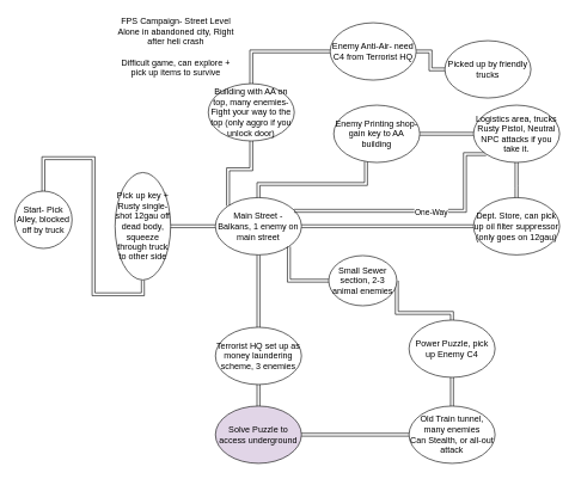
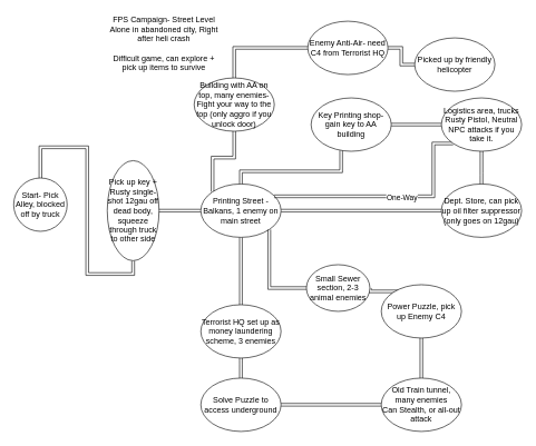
  <mxCell id="0" />
  <mxCell id="1" parent="0" />
  <mxCell id="2" value="Start- Pick Alley, blocked off by truck" style="ellipse;whiteSpace=wrap;html=1;aspect=fixed;" parent="1" vertex="1"><mxGeometry x="20" y="266" width="80" height="80" as="geometry" /></mxCell>
  <mxCell id="3" value="FPS Campaign- Street Level&lt;br&gt;Alone in abandoned city, Right after heli crash&lt;br&gt;&lt;br&gt;Difficult game, can explore + pick up items to survive" style="text;html=1;strokeColor=none;fillColor=none;align=center;verticalAlign=middle;whiteSpace=wrap;rounded=0;" parent="1" vertex="1"><mxGeometry x="160" y="20" width="170" height="90" as="geometry" /></mxCell>
  <mxCell id="4" style="edgeStyle=orthogonalEdgeStyle;shape=link;rounded=0;orthogonalLoop=1;jettySize=auto;html=1;exitX=0.5;exitY=1;exitDx=0;exitDy=0;entryX=0.5;entryY=0;entryDx=0;entryDy=0;strokeColor=default;" edge="1" parent="1" source="5" target="2"><mxGeometry relative="1" as="geometry" /></mxCell>
  <mxCell id="5" value="Pick up key + Rusty single-shot 12gau off dead body, squeeze through truck to other side" style="ellipse;whiteSpace=wrap;html=1;" parent="1" vertex="1"><mxGeometry x="160" y="240" width="77.5" height="150" as="geometry" /></mxCell>
  <mxCell id="6" style="edgeStyle=orthogonalEdgeStyle;rounded=0;orthogonalLoop=1;jettySize=auto;html=1;entryX=0;entryY=0.5;entryDx=0;entryDy=0;exitX=1;exitY=0.5;exitDx=0;exitDy=0;shape=link;" parent="1" source="5" target="11" edge="1"><mxGeometry relative="1" as="geometry"><mxPoint x="360" y="410" as="sourcePoint" /></mxGeometry></mxCell>
  <mxCell id="7" style="edgeStyle=orthogonalEdgeStyle;rounded=0;orthogonalLoop=1;jettySize=auto;html=1;exitX=0.5;exitY=1;exitDx=0;exitDy=0;shape=link;" parent="1" source="11" target="13" edge="1"><mxGeometry relative="1" as="geometry" /></mxCell>
  <mxCell id="8" style="edgeStyle=orthogonalEdgeStyle;rounded=0;orthogonalLoop=1;jettySize=auto;html=1;shape=link;exitX=0.5;exitY=0;exitDx=0;exitDy=0;" parent="1" source="11" target="17" edge="1"><mxGeometry relative="1" as="geometry"><Array as="points"><mxPoint x="360" y="256" /><mxPoint x="510" y="256" /></Array><mxPoint x="430" y="201.556" as="sourcePoint" /></mxGeometry></mxCell>
  <mxCell id="9" style="edgeStyle=orthogonalEdgeStyle;rounded=0;orthogonalLoop=1;jettySize=auto;html=1;exitX=1;exitY=0.5;exitDx=0;exitDy=0;entryX=0;entryY=0.5;entryDx=0;entryDy=0;shape=link;" parent="1" source="11" target="19" edge="1"><mxGeometry relative="1" as="geometry" /></mxCell>
  <mxCell id="10" style="edgeStyle=orthogonalEdgeStyle;shape=link;rounded=0;orthogonalLoop=1;jettySize=auto;html=1;exitX=0;exitY=0;exitDx=0;exitDy=0;strokeColor=default;" edge="1" parent="1" source="11" target="33"><mxGeometry relative="1" as="geometry" /></mxCell>
- <mxCell id="11" value="Main Street - Balkans, 1 enemy on main street" style="ellipse;whiteSpace=wrap;html=1;" parent="1" vertex="1"><mxGeometry x="300" y="275" width="120" height="80" as="geometry" /></mxCell>
+ <mxCell id="11" value="Printing Street - Balkans, 1 enemy on main street" style="ellipse;whiteSpace=wrap;html=1;" parent="1" vertex="1"><mxGeometry x="300" y="275" width="120" height="80" as="geometry" /></mxCell>
  <mxCell id="12" style="edgeStyle=orthogonalEdgeStyle;rounded=0;orthogonalLoop=1;jettySize=auto;html=1;exitX=0.5;exitY=1;exitDx=0;exitDy=0;shape=link;" parent="1" source="13" target="15" edge="1"><mxGeometry relative="1" as="geometry" /></mxCell>
  <mxCell id="13" value="Terrorist HQ set up as money laundering scheme, 3 enemies" style="ellipse;whiteSpace=wrap;html=1;" parent="1" vertex="1"><mxGeometry x="300" y="456" width="120" height="80" as="geometry" /></mxCell>
  <mxCell id="14" style="edgeStyle=orthogonalEdgeStyle;rounded=0;orthogonalLoop=1;jettySize=auto;html=1;exitX=1;exitY=0.5;exitDx=0;exitDy=0;shape=link;" parent="1" source="15" target="27" edge="1"><mxGeometry relative="1" as="geometry" /></mxCell>
- <mxCell id="15" value="Solve Puzzle to access underground" style="ellipse;whiteSpace=wrap;html=1;fillColor=#e1d5e7;" parent="1" vertex="1"><mxGeometry x="300" y="566" width="120" height="80" as="geometry" /></mxCell>
+ <mxCell id="15" value="Solve Puzzle to access underground" style="ellipse;whiteSpace=wrap;html=1;" parent="1" vertex="1"><mxGeometry x="300" y="566" width="120" height="80" as="geometry" /></mxCell>
  <mxCell id="16" style="edgeStyle=orthogonalEdgeStyle;rounded=0;orthogonalLoop=1;jettySize=auto;html=1;exitX=1;exitY=0.5;exitDx=0;exitDy=0;shape=link;" parent="1" source="17" target="22" edge="1"><mxGeometry relative="1" as="geometry" /></mxCell>
- <mxCell id="17" value="Enemy Printing shop- gain key to AA building" style="ellipse;whiteSpace=wrap;html=1;" parent="1" vertex="1"><mxGeometry x="465" y="146" width="120" height="80" as="geometry" /></mxCell>
+ <mxCell id="17" value="Key Printing shop- gain key to AA building" style="ellipse;whiteSpace=wrap;html=1;" parent="1" vertex="1"><mxGeometry x="465" y="146" width="120" height="80" as="geometry" /></mxCell>
  <mxCell id="18" style="edgeStyle=orthogonalEdgeStyle;rounded=0;orthogonalLoop=1;jettySize=auto;html=1;exitX=0.5;exitY=0;exitDx=0;exitDy=0;entryX=0.5;entryY=1;entryDx=0;entryDy=0;verticalAlign=middle;strokeColor=default;shape=link;" parent="1" source="19" target="22" edge="1"><mxGeometry relative="1" as="geometry"><Array as="points"><mxPoint x="645" y="260" /><mxPoint x="690" y="260" /></Array></mxGeometry></mxCell>
  <mxCell id="19" value="Dept. Store, can pick up oil filter suppressor (only goes on 12gau)" style="ellipse;whiteSpace=wrap;html=1;" parent="1" vertex="1"><mxGeometry x="660" y="275" width="120" height="80" as="geometry" /></mxCell>
  <mxCell id="20" style="edgeStyle=orthogonalEdgeStyle;rounded=0;orthogonalLoop=1;jettySize=auto;html=1;exitX=0;exitY=1;exitDx=0;exitDy=0;entryX=0.913;entryY=0.231;entryDx=0;entryDy=0;entryPerimeter=0;shape=link;strokeColor=default;" parent="1" source="22" target="11" edge="1"><mxGeometry relative="1" as="geometry"><Array as="points"><mxPoint x="648" y="214" /><mxPoint x="648" y="294" /></Array></mxGeometry></mxCell>
  <mxCell id="21" value="One-Way" style="edgeLabel;html=1;align=center;verticalAlign=middle;resizable=0;points=[];" parent="20" vertex="1" connectable="0"><mxGeometry x="-0.099" y="1" relative="1" as="geometry"><mxPoint as="offset" /></mxGeometry></mxCell>
  <mxCell id="22" value="Logistics area, trucks&lt;br&gt;Rusty Pistol, Neutral NPC attacks if you take it." style="ellipse;whiteSpace=wrap;html=1;" parent="1" vertex="1"><mxGeometry x="660" y="146" width="120" height="80" as="geometry" /></mxCell>
  <mxCell id="23" style="edgeStyle=orthogonalEdgeStyle;rounded=0;orthogonalLoop=1;jettySize=auto;html=1;exitX=1;exitY=0.5;exitDx=0;exitDy=0;shape=link;" parent="1" source="24" target="25" edge="1"><mxGeometry relative="1" as="geometry" /></mxCell>
  <mxCell id="24" value="Enemy Anti-Air- need C4 from Terrorist HQ" style="ellipse;whiteSpace=wrap;html=1;" parent="1" vertex="1"><mxGeometry x="460" y="31" width="120" height="80" as="geometry" /></mxCell>
- <mxCell id="25" value="Picked up by friendly trucks" style="ellipse;whiteSpace=wrap;html=1;perimeter=ellipsePerimeter;gradientColor=none;fillColor=default;" parent="1" vertex="1"><mxGeometry x="620" y="56" width="120" height="80" as="geometry" /></mxCell>
+ <mxCell id="25" value="Picked up by friendly helicopter" style="ellipse;whiteSpace=wrap;html=1;perimeter=ellipsePerimeter;gradientColor=none;fillColor=default;" parent="1" vertex="1"><mxGeometry x="620" y="56" width="120" height="80" as="geometry" /></mxCell>
  <mxCell id="26" style="edgeStyle=orthogonalEdgeStyle;rounded=0;orthogonalLoop=1;jettySize=auto;html=1;shape=link;entryX=0.5;entryY=1;entryDx=0;entryDy=0;" parent="1" source="27" target="29" edge="1"><mxGeometry relative="1" as="geometry" /></mxCell>
  <mxCell id="27" value="Old Train tunnel, many enemies&lt;br&gt;Can Stealth, or all-out attack" style="ellipse;whiteSpace=wrap;html=1;" parent="1" vertex="1"><mxGeometry x="570" y="566" width="120" height="80" as="geometry" /></mxCell>
  <mxCell id="28" style="edgeStyle=orthogonalEdgeStyle;rounded=0;orthogonalLoop=1;jettySize=auto;html=1;exitX=0.5;exitY=0;exitDx=0;exitDy=0;shape=link;entryX=1;entryY=0.5;entryDx=0;entryDy=0;" parent="1" source="29" target="31" edge="1"><mxGeometry relative="1" as="geometry"><Array as="points"><mxPoint x="630" y="436" /><mxPoint x="553" y="436" /></Array></mxGeometry></mxCell>
- <mxCell id="29" value="Power Puzzle, pick up Enemy C4" style="ellipse;whiteSpace=wrap;html=1;" parent="1" vertex="1"><mxGeometry x="570" y="446" width="120" height="80" as="geometry" /></mxCell>
+ <mxCell id="29" value="Power Puzzle, pick up Enemy C4" style="ellipse;whiteSpace=wrap;html=1;" parent="1" vertex="1"><mxGeometry x="570" y="426" width="120" height="80" as="geometry" /></mxCell>
  <mxCell id="30" style="edgeStyle=orthogonalEdgeStyle;rounded=0;orthogonalLoop=1;jettySize=auto;html=1;exitX=0;exitY=0.5;exitDx=0;exitDy=0;shape=link;entryX=1;entryY=1;entryDx=0;entryDy=0;" parent="1" source="31" target="11" edge="1"><mxGeometry relative="1" as="geometry"><mxPoint x="410" y="365" as="targetPoint" /></mxGeometry></mxCell>
- <mxCell id="31" value="Small Sewer section, 2-3 animal enemies" style="ellipse;whiteSpace=wrap;html=1;" parent="1" vertex="1"><mxGeometry x="458" y="356" width="95" height="70" as="geometry" /></mxCell>
+ <mxCell id="31" value="Small Sewer section, 2-3 animal enemies" style="ellipse;whiteSpace=wrap;html=1;" parent="1" vertex="1"><mxGeometry x="458" y="396" width="95" height="70" as="geometry" /></mxCell>
  <mxCell id="32" style="edgeStyle=orthogonalEdgeStyle;shape=link;rounded=0;orthogonalLoop=1;jettySize=auto;html=1;exitX=0.5;exitY=0;exitDx=0;exitDy=0;entryX=0;entryY=0.5;entryDx=0;entryDy=0;strokeColor=default;" edge="1" parent="1" source="33" target="24"><mxGeometry relative="1" as="geometry" /></mxCell>
  <mxCell id="33" value="Building with AA on top, many enemies- Fight your way to the top (only aggro if you unlock door)" style="ellipse;whiteSpace=wrap;html=1;fillColor=default;gradientColor=none;" vertex="1" parent="1"><mxGeometry x="290" y="116" width="120" height="80" as="geometry" /></mxCell>
